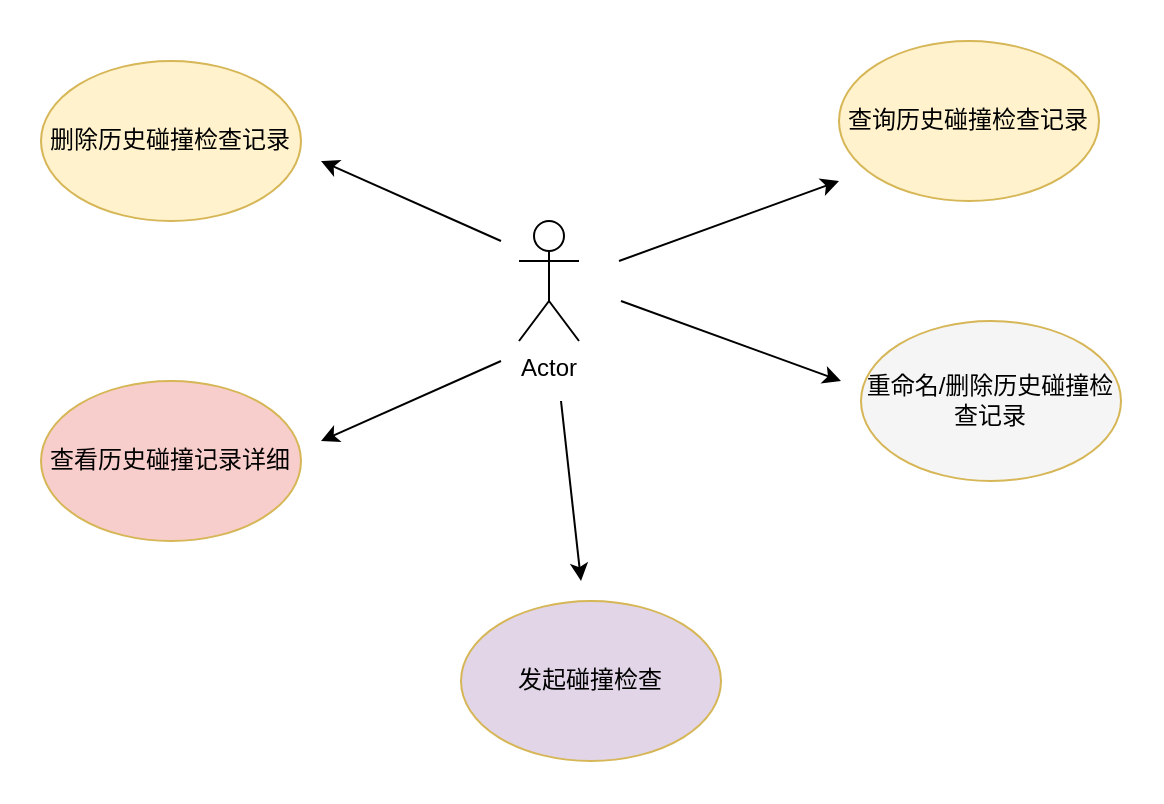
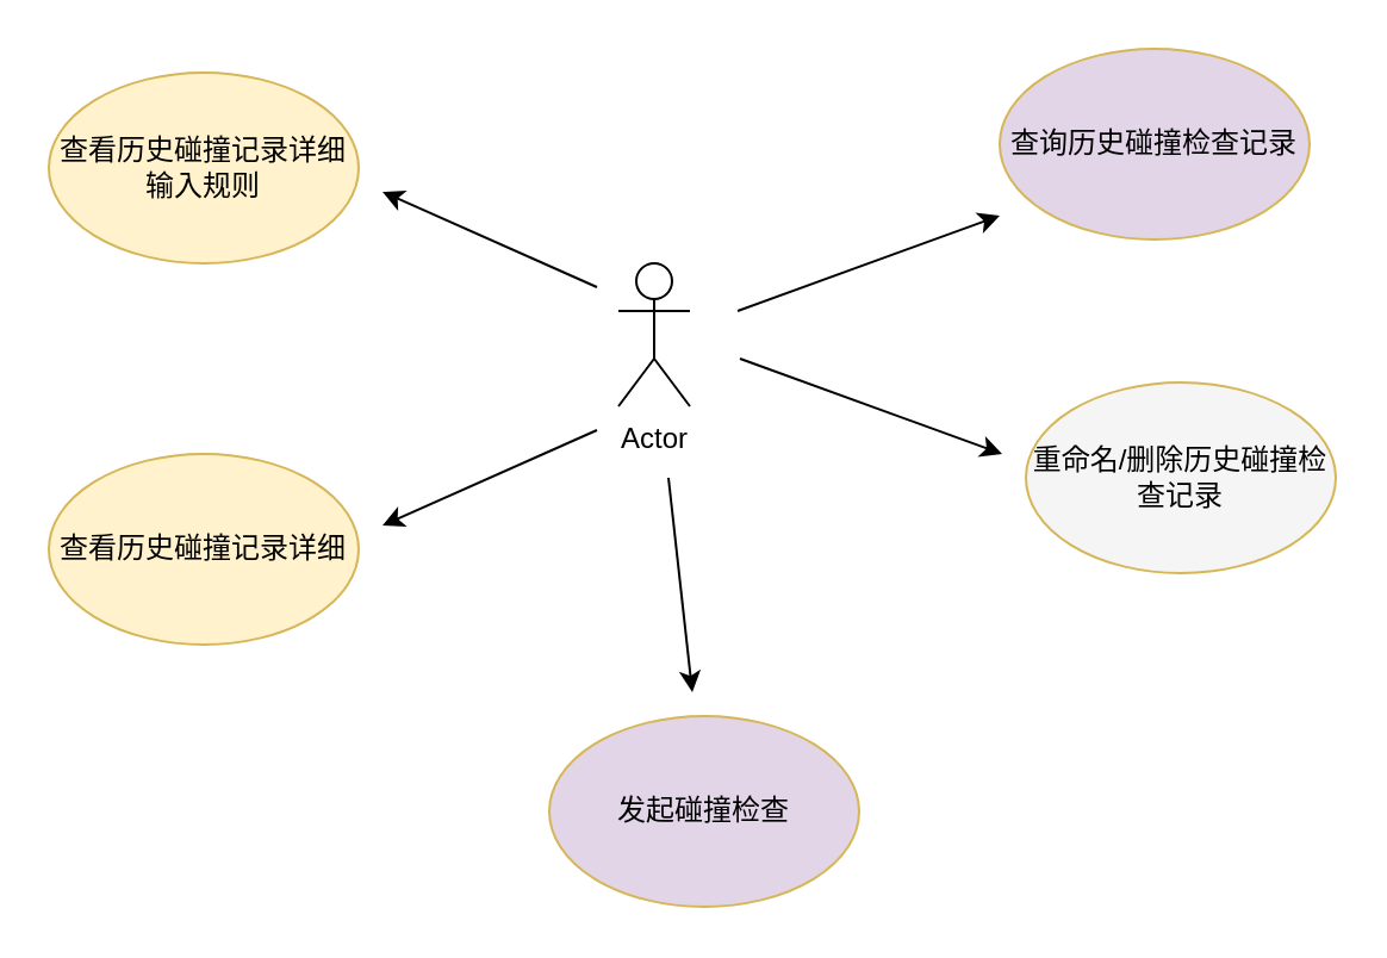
  <mxCell id="0" />
  <mxCell id="1" parent="0" />
  <mxCell id="2" value="Actor" style="shape=umlActor;verticalLabelPosition=bottom;verticalAlign=top;html=1;outlineConnect=0;" vertex="1" parent="1"><mxGeometry x="259" y="110" width="30" height="60" as="geometry" /></mxCell>
  <mxCell id="3" value="" style="endArrow=classic;html=1;rounded=0;" edge="1" parent="1"><mxGeometry width="50" height="50" relative="1" as="geometry"><mxPoint x="309" y="130" as="sourcePoint" /><mxPoint x="419" y="90" as="targetPoint" /></mxGeometry></mxCell>
- <mxCell id="4" value="查询历史碰撞检查记录" style="ellipse;whiteSpace=wrap;html=1;fillColor=#fff2cc;strokeColor=#d6b656;" vertex="1" parent="1"><mxGeometry x="419" y="20" width="130" height="80" as="geometry" /></mxCell>
+ <mxCell id="4" value="查询历史碰撞检查记录" style="ellipse;whiteSpace=wrap;html=1;fillColor=#e1d5e7;strokeColor=#d6b656;" vertex="1" parent="1"><mxGeometry x="419" y="20" width="130" height="80" as="geometry" /></mxCell>
  <mxCell id="5" value="" style="endArrow=classic;html=1;rounded=0;" edge="1" parent="1"><mxGeometry width="50" height="50" relative="1" as="geometry"><mxPoint x="310" y="150" as="sourcePoint" /><mxPoint x="420" y="190" as="targetPoint" /></mxGeometry></mxCell>
  <mxCell id="6" value="重命名/删除历史碰撞检查记录" style="ellipse;whiteSpace=wrap;html=1;fillColor=#f5f5f5;strokeColor=#d6b656;" vertex="1" parent="1"><mxGeometry x="430" y="160" width="130" height="80" as="geometry" /></mxCell>
  <mxCell id="7" value="" style="endArrow=classic;html=1;rounded=0;" edge="1" parent="1"><mxGeometry width="50" height="50" relative="1" as="geometry"><mxPoint x="250" y="180" as="sourcePoint" /><mxPoint x="160" y="220" as="targetPoint" /></mxGeometry></mxCell>
- <mxCell id="8" value="查看历史碰撞记录详细" style="ellipse;whiteSpace=wrap;html=1;fillColor=#f8cecc;strokeColor=#d6b656;" vertex="1" parent="1"><mxGeometry x="20" y="190" width="130" height="80" as="geometry" /></mxCell>
- <mxCell id="9" value="删除历史碰撞检查记录" style="ellipse;whiteSpace=wrap;html=1;fillColor=#fff2cc;strokeColor=#d6b656;" vertex="1" parent="1"><mxGeometry x="20" y="30" width="130" height="80" as="geometry" /></mxCell>
+ <mxCell id="8" value="查看历史碰撞记录详细" style="ellipse;whiteSpace=wrap;html=1;fillColor=#fff2cc;strokeColor=#d6b656;" vertex="1" parent="1"><mxGeometry x="20" y="190" width="130" height="80" as="geometry" /></mxCell>
+ <mxCell id="9" value="查看历史碰撞记录详细输入规则" style="ellipse;whiteSpace=wrap;html=1;fillColor=#fff2cc;strokeColor=#d6b656;" vertex="1" parent="1"><mxGeometry x="20" y="30" width="130" height="80" as="geometry" /></mxCell>
  <mxCell id="10" value="" style="endArrow=classic;html=1;rounded=0;" edge="1" parent="1"><mxGeometry width="50" height="50" relative="1" as="geometry"><mxPoint x="250" y="120" as="sourcePoint" /><mxPoint x="160" y="80" as="targetPoint" /></mxGeometry></mxCell>
  <mxCell id="11" value="" style="endArrow=classic;html=1;rounded=0;" edge="1" parent="1"><mxGeometry width="50" height="50" relative="1" as="geometry"><mxPoint x="280" y="200" as="sourcePoint" /><mxPoint x="290" y="290" as="targetPoint" /></mxGeometry></mxCell>
  <mxCell id="12" value="发起碰撞检查" style="ellipse;whiteSpace=wrap;html=1;fillColor=#e1d5e7;strokeColor=#d6b656;" vertex="1" parent="1"><mxGeometry x="230" y="300" width="130" height="80" as="geometry" /></mxCell>
